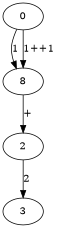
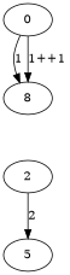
  digraph {
    n1 [label=8]
    0
    2
-   3
-   n1 -> 2 [label="+"]
+   3 [label=5]
    0 -> n1 [label=1]
    0 -> n1 [label="1++1"]
    2 -> 3 [label=2]
  }
